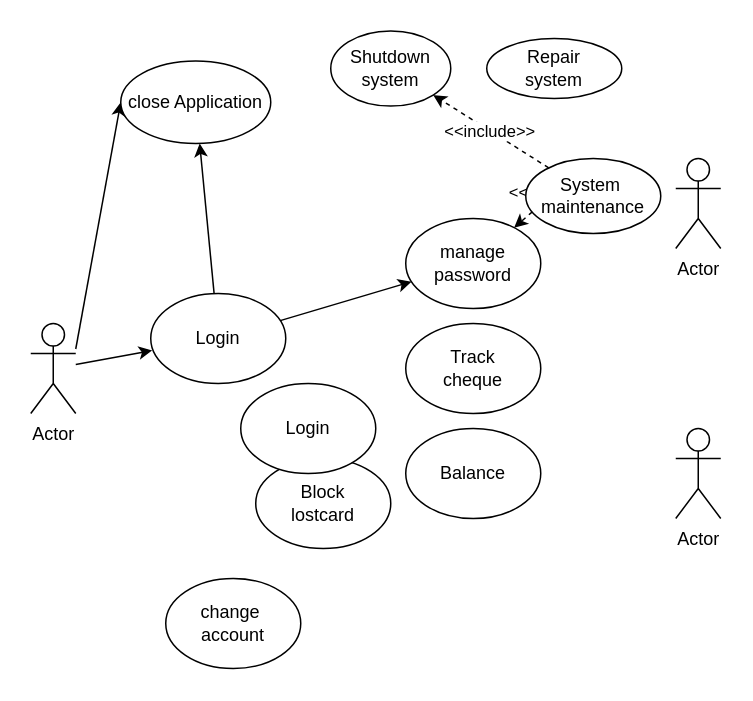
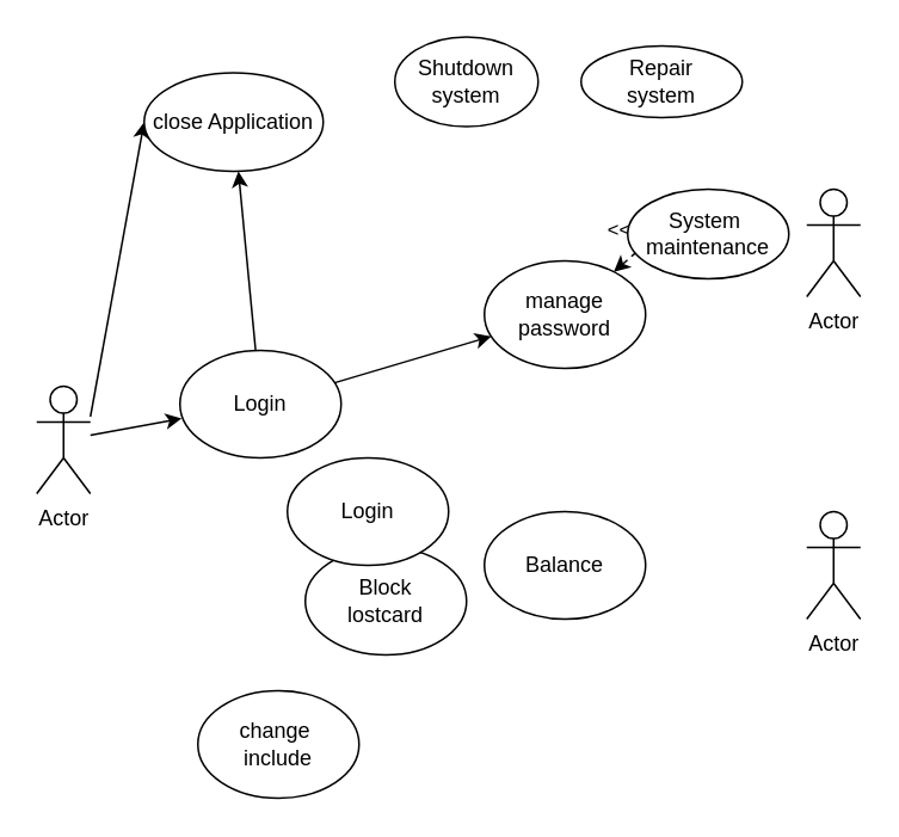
  <mxCell id="0" />
  <mxCell id="1" parent="0" />
  <mxCell id="2" value="" style="rounded=0;orthogonalLoop=1;jettySize=auto;html=1;" edge="1" parent="1" source="4" target="10"><mxGeometry relative="1" as="geometry" /></mxCell>
  <mxCell id="3" value="" style="rounded=0;orthogonalLoop=1;jettySize=auto;html=1;" edge="1" parent="1" source="4" target="11"><mxGeometry relative="1" as="geometry" /></mxCell>
  <mxCell id="4" value="Login" style="ellipse;whiteSpace=wrap;html=1;" vertex="1" parent="1"><mxGeometry x="100" y="195" width="90" height="60" as="geometry" /></mxCell>
  <mxCell id="5" style="edgeStyle=none;rounded=0;orthogonalLoop=1;jettySize=auto;html=1;entryX=0;entryY=0.5;entryDx=0;entryDy=0;" edge="1" parent="1" target="11"><mxGeometry relative="1" as="geometry"><mxPoint x="50" y="232" as="sourcePoint" /></mxGeometry></mxCell>
  <mxCell id="6" style="edgeStyle=none;rounded=0;orthogonalLoop=1;jettySize=auto;html=1;entryX=0.011;entryY=0.633;entryDx=0;entryDy=0;entryPerimeter=0;" edge="1" parent="1" source="7" target="4"><mxGeometry relative="1" as="geometry" /></mxCell>
  <mxCell id="7" value="Actor" style="shape=umlActor;verticalLabelPosition=bottom;verticalAlign=top;html=1;" vertex="1" parent="1"><mxGeometry x="20" y="215" width="30" height="60" as="geometry" /></mxCell>
  <mxCell id="8" value="Actor" style="shape=umlActor;verticalLabelPosition=bottom;verticalAlign=top;html=1;" vertex="1" parent="1"><mxGeometry x="450" y="105" width="30" height="60" as="geometry" /></mxCell>
  <mxCell id="9" value="Actor" style="shape=umlActor;verticalLabelPosition=bottom;verticalAlign=top;html=1;" vertex="1" parent="1"><mxGeometry x="450" y="285" width="30" height="60" as="geometry" /></mxCell>
  <mxCell id="10" value="manage&lt;br&gt;password" style="ellipse;whiteSpace=wrap;html=1;" vertex="1" parent="1"><mxGeometry x="270" y="145" width="90" height="60" as="geometry" /></mxCell>
  <mxCell id="11" value="close Application" style="ellipse;whiteSpace=wrap;html=1;" vertex="1" parent="1"><mxGeometry x="80" y="40" width="100" height="55" as="geometry" /></mxCell>
- <mxCell id="12" value="&amp;lt;&amp;lt;include&amp;gt;&amp;gt;" style="edgeStyle=none;rounded=0;orthogonalLoop=1;jettySize=auto;html=1;entryX=1;entryY=1;entryDx=0;entryDy=0;dashed=1;" edge="1" parent="1" source="14" target="15"><mxGeometry relative="1" as="geometry" /></mxCell>
  <mxCell id="13" value="&amp;lt;&amp;lt;include&amp;gt;&amp;gt;" style="edgeStyle=none;rounded=0;orthogonalLoop=1;jettySize=auto;html=1;exitX=0.5;exitY=0;exitDx=0;exitDy=0;dashed=1;" edge="1" parent="1" source="14" target="10"><mxGeometry relative="1" as="geometry" /></mxCell>
  <mxCell id="14" value="System&amp;nbsp;&lt;br&gt;maintenance" style="ellipse;whiteSpace=wrap;html=1;" vertex="1" parent="1"><mxGeometry x="350" y="105" width="90" height="50" as="geometry" /></mxCell>
  <mxCell id="15" value="Shutdown&lt;br&gt;system" style="ellipse;whiteSpace=wrap;html=1;" vertex="1" parent="1"><mxGeometry x="220" y="20" width="80" height="50" as="geometry" /></mxCell>
  <mxCell id="16" value="Repair&lt;br&gt;system" style="ellipse;whiteSpace=wrap;html=1;" vertex="1" parent="1"><mxGeometry x="324" y="25" width="90" height="40" as="geometry" /></mxCell>
  <mxCell id="17" style="edgeStyle=none;rounded=0;orthogonalLoop=1;jettySize=auto;html=1;exitX=0.5;exitY=0;exitDx=0;exitDy=0;" edge="1" parent="1" source="16" target="16"><mxGeometry relative="1" as="geometry" /></mxCell>
- <mxCell id="18" value="change&amp;nbsp;&lt;br&gt;account" style="ellipse;whiteSpace=wrap;html=1;" vertex="1" parent="1"><mxGeometry x="110" y="385" width="90" height="60" as="geometry" /></mxCell>
+ <mxCell id="18" value="change&amp;nbsp;&lt;br&gt;include" style="ellipse;whiteSpace=wrap;html=1;" vertex="1" parent="1"><mxGeometry x="110" y="385" width="90" height="60" as="geometry" /></mxCell>
  <mxCell id="19" value="Block&lt;br&gt;lostcard" style="ellipse;whiteSpace=wrap;html=1;" vertex="1" parent="1"><mxGeometry x="170" y="305" width="90" height="60" as="geometry" /></mxCell>
  <mxCell id="20" value="Balance" style="ellipse;whiteSpace=wrap;html=1;" vertex="1" parent="1"><mxGeometry x="270" y="285" width="90" height="60" as="geometry" /></mxCell>
- <mxCell id="21" value="Track&lt;br&gt;cheque" style="ellipse;whiteSpace=wrap;html=1;" vertex="1" parent="1"><mxGeometry x="270" y="215" width="90" height="60" as="geometry" /></mxCell>
  <mxCell id="22" value="Login" style="ellipse;whiteSpace=wrap;html=1;" vertex="1" parent="1"><mxGeometry x="160" y="255" width="90" height="60" as="geometry" /></mxCell>
